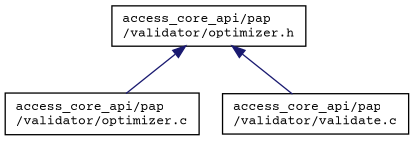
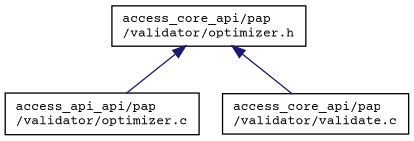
  digraph {
    fontname="Courier Prime"
    node [color=black fillcolor=white fontname="Courier Prime" fontsize=10 shape=record style=filled]
    edge [color=midnightblue dir=back fontname="Courier Prime" fontsize=10 labelfontname=Helvetica labelfontsize=10 style=solid]
    n1 [height=0.2 label="access_core_api/pap\l/validator/optimizer.h" width=0.4]
-   n2 [height=0.2 label="access_core_api/pap\l/validator/optimizer.c" width=0.4]
+   n2 [height=0.2 label="access_api_api/pap\l/validator/optimizer.c" width=0.4]
    n3 [height=0.2 label="access_core_api/pap\l/validator/validate.c" width=0.4]
    n1 -> n2
    n1 -> n3
  }
